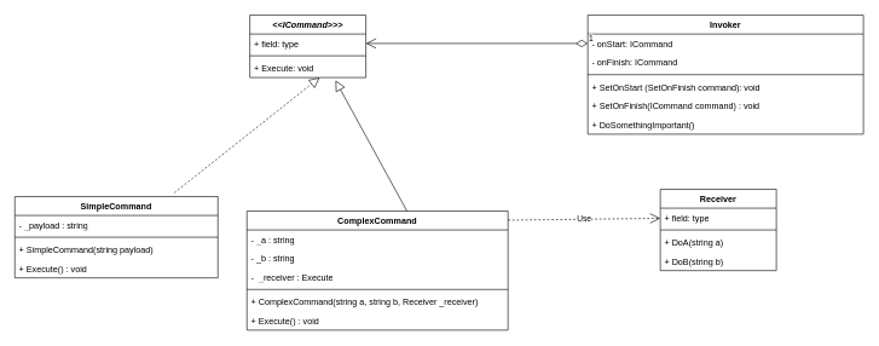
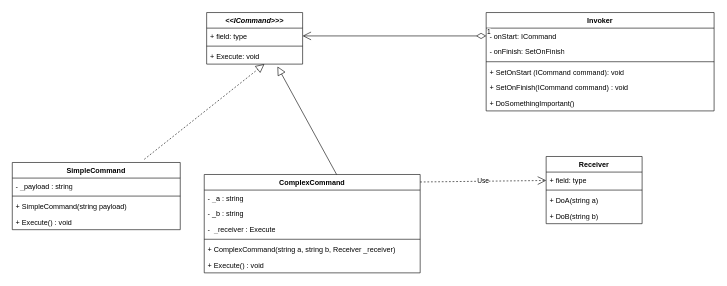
  <mxCell id="0" />
  <mxCell id="1" parent="0" />
  <mxCell id="2" value="&lt;i&gt;&amp;lt;&amp;lt;ICommand&amp;gt;&amp;gt;&amp;gt;&lt;/i&gt;" style="swimlane;fontStyle=1;align=center;verticalAlign=top;childLayout=stackLayout;horizontal=1;startSize=26;horizontalStack=0;resizeParent=1;resizeParentMax=0;resizeLast=0;collapsible=1;marginBottom=0;whiteSpace=wrap;html=1;" vertex="1" parent="1"><mxGeometry x="344" y="20" width="160" height="86" as="geometry" /></mxCell>
  <mxCell id="3" value="+ field: type" style="text;strokeColor=none;fillColor=none;align=left;verticalAlign=top;spacingLeft=4;spacingRight=4;overflow=hidden;rotatable=0;points=[[0,0.5],[1,0.5]];portConstraint=eastwest;whiteSpace=wrap;html=1;" vertex="1" parent="2"><mxGeometry y="26" width="160" height="26" as="geometry" /></mxCell>
  <mxCell id="4" value="" style="line;strokeWidth=1;fillColor=none;align=left;verticalAlign=middle;spacingTop=-1;spacingLeft=3;spacingRight=3;rotatable=0;labelPosition=right;points=[];portConstraint=eastwest;strokeColor=inherit;" vertex="1" parent="2"><mxGeometry y="52" width="160" height="8" as="geometry" /></mxCell>
  <mxCell id="5" value="+ Execute: void" style="text;strokeColor=none;fillColor=none;align=left;verticalAlign=top;spacingLeft=4;spacingRight=4;overflow=hidden;rotatable=0;points=[[0,0.5],[1,0.5]];portConstraint=eastwest;whiteSpace=wrap;html=1;" vertex="1" parent="2"><mxGeometry y="60" width="160" height="26" as="geometry" /></mxCell>
  <mxCell id="6" value="SimpleCommand&lt;div&gt;&lt;br&gt;&lt;/div&gt;" style="swimlane;fontStyle=1;align=center;verticalAlign=top;childLayout=stackLayout;horizontal=1;startSize=26;horizontalStack=0;resizeParent=1;resizeParentMax=0;resizeLast=0;collapsible=1;marginBottom=0;whiteSpace=wrap;html=1;" vertex="1" parent="1"><mxGeometry x="20" y="270" width="280" height="112" as="geometry" /></mxCell>
  <mxCell id="7" value="- _payload : string" style="text;strokeColor=none;fillColor=none;align=left;verticalAlign=top;spacingLeft=4;spacingRight=4;overflow=hidden;rotatable=0;points=[[0,0.5],[1,0.5]];portConstraint=eastwest;whiteSpace=wrap;html=1;" vertex="1" parent="6"><mxGeometry y="26" width="280" height="26" as="geometry" /></mxCell>
  <mxCell id="8" value="" style="line;strokeWidth=1;fillColor=none;align=left;verticalAlign=middle;spacingTop=-1;spacingLeft=3;spacingRight=3;rotatable=0;labelPosition=right;points=[];portConstraint=eastwest;strokeColor=inherit;" vertex="1" parent="6"><mxGeometry y="52" width="280" height="8" as="geometry" /></mxCell>
  <mxCell id="9" value="+ SimpleCommand(string payload)&amp;nbsp;" style="text;strokeColor=none;fillColor=none;align=left;verticalAlign=top;spacingLeft=4;spacingRight=4;overflow=hidden;rotatable=0;points=[[0,0.5],[1,0.5]];portConstraint=eastwest;whiteSpace=wrap;html=1;" vertex="1" parent="6"><mxGeometry y="60" width="280" height="26" as="geometry" /></mxCell>
  <mxCell id="10" value="+ Execute() : void" style="text;strokeColor=none;fillColor=none;align=left;verticalAlign=top;spacingLeft=4;spacingRight=4;overflow=hidden;rotatable=0;points=[[0,0.5],[1,0.5]];portConstraint=eastwest;whiteSpace=wrap;html=1;" vertex="1" parent="6"><mxGeometry y="86" width="280" height="26" as="geometry" /></mxCell>
  <mxCell id="11" value="" style="endArrow=block;dashed=1;endFill=0;endSize=12;html=1;rounded=0;exitX=0.669;exitY=-0.047;exitDx=0;exitDy=0;exitPerimeter=0;" edge="1" parent="1"><mxGeometry width="160" relative="1" as="geometry"><mxPoint x="240" y="264.736" as="sourcePoint" /><mxPoint x="440.278" y="106" as="targetPoint" /></mxGeometry></mxCell>
  <mxCell id="12" value="ComplexCommand" style="swimlane;fontStyle=1;align=center;verticalAlign=top;childLayout=stackLayout;horizontal=1;startSize=26;horizontalStack=0;resizeParent=1;resizeParentMax=0;resizeLast=0;collapsible=1;marginBottom=0;whiteSpace=wrap;html=1;" vertex="1" parent="1"><mxGeometry x="340" y="290" width="360" height="164" as="geometry" /></mxCell>
  <mxCell id="13" value="- _a : string" style="text;strokeColor=none;fillColor=none;align=left;verticalAlign=top;spacingLeft=4;spacingRight=4;overflow=hidden;rotatable=0;points=[[0,0.5],[1,0.5]];portConstraint=eastwest;whiteSpace=wrap;html=1;" vertex="1" parent="12"><mxGeometry y="26" width="360" height="26" as="geometry" /></mxCell>
  <mxCell id="14" value="- _b : string" style="text;strokeColor=none;fillColor=none;align=left;verticalAlign=top;spacingLeft=4;spacingRight=4;overflow=hidden;rotatable=0;points=[[0,0.5],[1,0.5]];portConstraint=eastwest;whiteSpace=wrap;html=1;" vertex="1" parent="12"><mxGeometry y="52" width="360" height="26" as="geometry" /></mxCell>
  <mxCell id="15" value="-&amp;nbsp; _receiver : Execute" style="text;strokeColor=none;fillColor=none;align=left;verticalAlign=top;spacingLeft=4;spacingRight=4;overflow=hidden;rotatable=0;points=[[0,0.5],[1,0.5]];portConstraint=eastwest;whiteSpace=wrap;html=1;" vertex="1" parent="12"><mxGeometry y="78" width="360" height="26" as="geometry" /></mxCell>
  <mxCell id="16" value="" style="line;strokeWidth=1;fillColor=none;align=left;verticalAlign=middle;spacingTop=-1;spacingLeft=3;spacingRight=3;rotatable=0;labelPosition=right;points=[];portConstraint=eastwest;strokeColor=inherit;" vertex="1" parent="12"><mxGeometry y="104" width="360" height="8" as="geometry" /></mxCell>
  <mxCell id="17" value="+ ComplexCommand(string a, string b, Receiver _receiver)" style="text;strokeColor=none;fillColor=none;align=left;verticalAlign=top;spacingLeft=4;spacingRight=4;overflow=hidden;rotatable=0;points=[[0,0.5],[1,0.5]];portConstraint=eastwest;whiteSpace=wrap;html=1;" vertex="1" parent="12"><mxGeometry y="112" width="360" height="26" as="geometry" /></mxCell>
  <mxCell id="18" value="+ Execute() : void" style="text;strokeColor=none;fillColor=none;align=left;verticalAlign=top;spacingLeft=4;spacingRight=4;overflow=hidden;rotatable=0;points=[[0,0.5],[1,0.5]];portConstraint=eastwest;whiteSpace=wrap;html=1;" vertex="1" parent="12"><mxGeometry y="138" width="360" height="26" as="geometry" /></mxCell>
  <mxCell id="19" value="" style="endArrow=block;dashed=0;endFill=0;endSize=12;html=1;rounded=0;exitX=0.613;exitY=0;exitDx=0;exitDy=0;exitPerimeter=0;entryX=0.738;entryY=1.154;entryDx=0;entryDy=0;entryPerimeter=0;" edge="1" parent="1" source="12" target="5"><mxGeometry width="160" relative="1" as="geometry"><mxPoint x="250" y="274.736" as="sourcePoint" /><mxPoint x="450.278" y="116" as="targetPoint" /></mxGeometry></mxCell>
  <mxCell id="20" value="Receiver" style="swimlane;fontStyle=1;align=center;verticalAlign=top;childLayout=stackLayout;horizontal=1;startSize=26;horizontalStack=0;resizeParent=1;resizeParentMax=0;resizeLast=0;collapsible=1;marginBottom=0;whiteSpace=wrap;html=1;" vertex="1" parent="1"><mxGeometry x="910" y="260" width="160" height="112" as="geometry" /></mxCell>
  <mxCell id="21" value="+ field: type" style="text;strokeColor=none;fillColor=none;align=left;verticalAlign=top;spacingLeft=4;spacingRight=4;overflow=hidden;rotatable=0;points=[[0,0.5],[1,0.5]];portConstraint=eastwest;whiteSpace=wrap;html=1;" vertex="1" parent="20"><mxGeometry y="26" width="160" height="26" as="geometry" /></mxCell>
  <mxCell id="22" value="" style="line;strokeWidth=1;fillColor=none;align=left;verticalAlign=middle;spacingTop=-1;spacingLeft=3;spacingRight=3;rotatable=0;labelPosition=right;points=[];portConstraint=eastwest;strokeColor=inherit;" vertex="1" parent="20"><mxGeometry y="52" width="160" height="8" as="geometry" /></mxCell>
  <mxCell id="23" value="+ DoA(string a)" style="text;strokeColor=none;fillColor=none;align=left;verticalAlign=top;spacingLeft=4;spacingRight=4;overflow=hidden;rotatable=0;points=[[0,0.5],[1,0.5]];portConstraint=eastwest;whiteSpace=wrap;html=1;" vertex="1" parent="20"><mxGeometry y="60" width="160" height="26" as="geometry" /></mxCell>
  <mxCell id="24" value="+ DoB(string b)" style="text;strokeColor=none;fillColor=none;align=left;verticalAlign=top;spacingLeft=4;spacingRight=4;overflow=hidden;rotatable=0;points=[[0,0.5],[1,0.5]];portConstraint=eastwest;whiteSpace=wrap;html=1;" vertex="1" parent="20"><mxGeometry y="86" width="160" height="26" as="geometry" /></mxCell>
  <mxCell id="25" value="Use" style="endArrow=open;endSize=12;dashed=1;html=1;rounded=0;" edge="1" parent="1" target="21"><mxGeometry width="160" relative="1" as="geometry"><mxPoint x="700" y="302.5" as="sourcePoint" /><mxPoint x="860" y="302.5" as="targetPoint" /></mxGeometry></mxCell>
  <mxCell id="26" value="Invoker" style="swimlane;fontStyle=1;align=center;verticalAlign=top;childLayout=stackLayout;horizontal=1;startSize=26;horizontalStack=0;resizeParent=1;resizeParentMax=0;resizeLast=0;collapsible=1;marginBottom=0;whiteSpace=wrap;html=1;" vertex="1" parent="1"><mxGeometry x="810" y="20" width="380" height="164" as="geometry" /></mxCell>
  <mxCell id="27" value="- onStart: ICommand" style="text;strokeColor=none;fillColor=none;align=left;verticalAlign=top;spacingLeft=4;spacingRight=4;overflow=hidden;rotatable=0;points=[[0,0.5],[1,0.5]];portConstraint=eastwest;whiteSpace=wrap;html=1;" vertex="1" parent="26"><mxGeometry y="26" width="380" height="26" as="geometry" /></mxCell>
- <mxCell id="28" value="- onFinish: ICommand" style="text;strokeColor=none;fillColor=none;align=left;verticalAlign=top;spacingLeft=4;spacingRight=4;overflow=hidden;rotatable=0;points=[[0,0.5],[1,0.5]];portConstraint=eastwest;whiteSpace=wrap;html=1;" vertex="1" parent="26"><mxGeometry y="52" width="380" height="26" as="geometry" /></mxCell>
+ <mxCell id="28" value="- onFinish: SetOnFinish" style="text;strokeColor=none;fillColor=none;align=left;verticalAlign=top;spacingLeft=4;spacingRight=4;overflow=hidden;rotatable=0;points=[[0,0.5],[1,0.5]];portConstraint=eastwest;whiteSpace=wrap;html=1;" vertex="1" parent="26"><mxGeometry y="52" width="380" height="26" as="geometry" /></mxCell>
  <mxCell id="29" value="" style="line;strokeWidth=1;fillColor=none;align=left;verticalAlign=middle;spacingTop=-1;spacingLeft=3;spacingRight=3;rotatable=0;labelPosition=right;points=[];portConstraint=eastwest;strokeColor=inherit;" vertex="1" parent="26"><mxGeometry y="78" width="380" height="8" as="geometry" /></mxCell>
- <mxCell id="30" value="+ SetOnStart (SetOnFinish command): void" style="text;strokeColor=none;fillColor=none;align=left;verticalAlign=top;spacingLeft=4;spacingRight=4;overflow=hidden;rotatable=0;points=[[0,0.5],[1,0.5]];portConstraint=eastwest;whiteSpace=wrap;html=1;" vertex="1" parent="26"><mxGeometry y="86" width="380" height="26" as="geometry" /></mxCell>
+ <mxCell id="30" value="+ SetOnStart (ICommand command): void" style="text;strokeColor=none;fillColor=none;align=left;verticalAlign=top;spacingLeft=4;spacingRight=4;overflow=hidden;rotatable=0;points=[[0,0.5],[1,0.5]];portConstraint=eastwest;whiteSpace=wrap;html=1;" vertex="1" parent="26"><mxGeometry y="86" width="380" height="26" as="geometry" /></mxCell>
  <mxCell id="31" value="+ SetOnFinish(ICommand command) : void" style="text;strokeColor=none;fillColor=none;align=left;verticalAlign=top;spacingLeft=4;spacingRight=4;overflow=hidden;rotatable=0;points=[[0,0.5],[1,0.5]];portConstraint=eastwest;whiteSpace=wrap;html=1;" vertex="1" parent="26"><mxGeometry y="112" width="380" height="26" as="geometry" /></mxCell>
  <mxCell id="32" value="+ DoSomethingImportant()" style="text;strokeColor=none;fillColor=none;align=left;verticalAlign=top;spacingLeft=4;spacingRight=4;overflow=hidden;rotatable=0;points=[[0,0.5],[1,0.5]];portConstraint=eastwest;whiteSpace=wrap;html=1;" vertex="1" parent="26"><mxGeometry y="138" width="380" height="26" as="geometry" /></mxCell>
  <mxCell id="33" value="1" style="endArrow=open;html=1;endSize=12;startArrow=diamondThin;startSize=14;startFill=0;edgeStyle=orthogonalEdgeStyle;align=left;verticalAlign=bottom;rounded=0;exitX=0;exitY=0.5;exitDx=0;exitDy=0;entryX=1;entryY=0.5;entryDx=0;entryDy=0;" edge="1" parent="1" source="27" target="3"><mxGeometry x="-1" y="3" relative="1" as="geometry"><mxPoint x="520" y="260" as="sourcePoint" /><mxPoint x="680" y="260" as="targetPoint" /></mxGeometry></mxCell>
